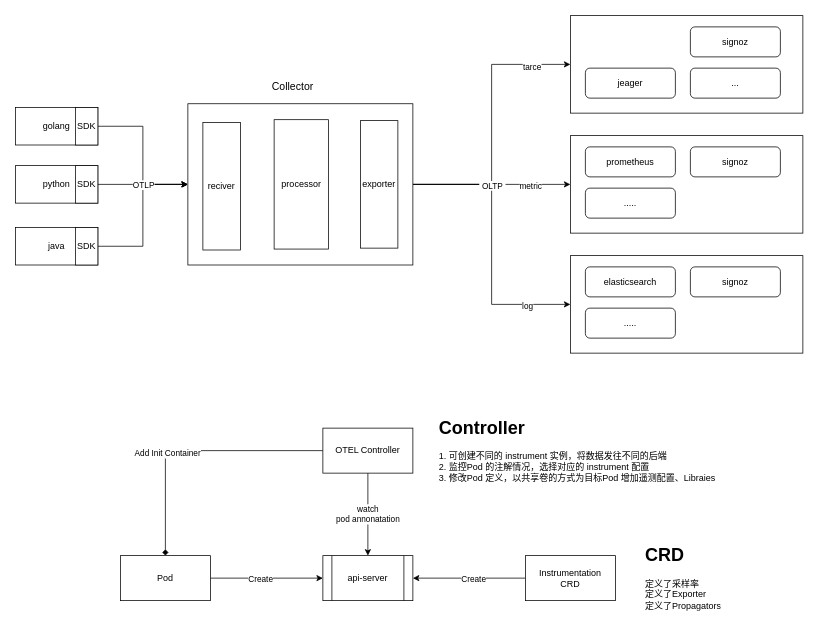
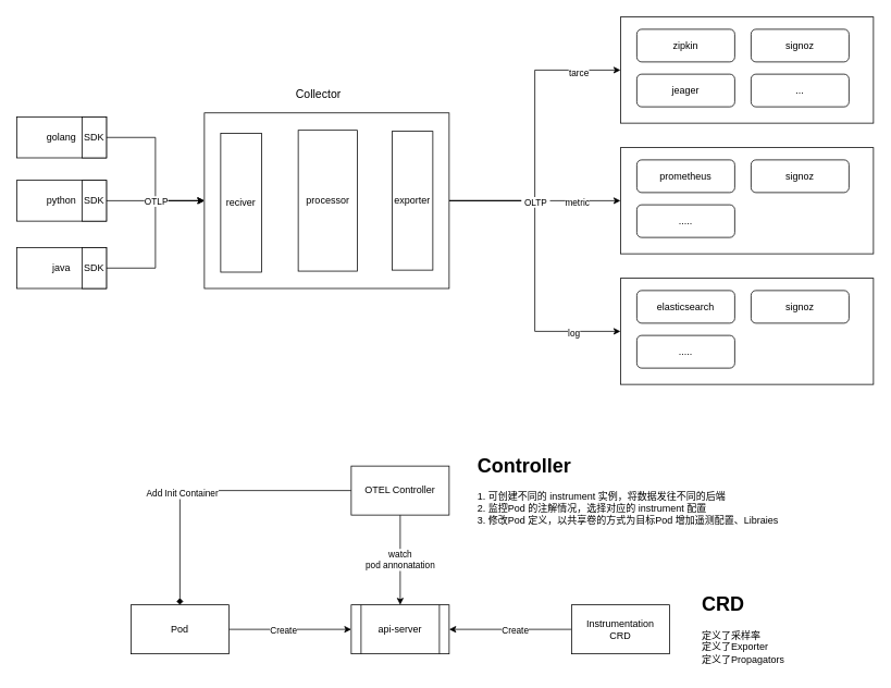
  <mxCell id="0" />
  <mxCell id="1" parent="0" />
  <mxCell id="2" style="edgeStyle=orthogonalEdgeStyle;rounded=0;orthogonalLoop=1;jettySize=auto;html=1;entryX=0;entryY=0.5;entryDx=0;entryDy=0;" parent="1" source="3" target="16" edge="1"><mxGeometry relative="1" as="geometry" /></mxCell>
  <mxCell id="3" value="golang" style="rounded=0;whiteSpace=wrap;html=1;" parent="1" vertex="1"><mxGeometry x="20" y="142.5" width="110" height="50" as="geometry" /></mxCell>
  <mxCell id="4" style="edgeStyle=orthogonalEdgeStyle;rounded=0;orthogonalLoop=1;jettySize=auto;html=1;entryX=0;entryY=0.5;entryDx=0;entryDy=0;" parent="1" source="5" target="16" edge="1"><mxGeometry relative="1" as="geometry" /></mxCell>
  <mxCell id="5" value="python" style="rounded=0;whiteSpace=wrap;html=1;" parent="1" vertex="1"><mxGeometry x="20" y="220" width="110" height="50" as="geometry" /></mxCell>
  <mxCell id="6" style="edgeStyle=orthogonalEdgeStyle;rounded=0;orthogonalLoop=1;jettySize=auto;html=1;entryX=0;entryY=0.5;entryDx=0;entryDy=0;" parent="1" source="8" target="16" edge="1"><mxGeometry relative="1" as="geometry" /></mxCell>
  <mxCell id="7" value="OTLP" style="edgeLabel;html=1;align=center;verticalAlign=middle;resizable=0;points=[];" parent="6" vertex="1" connectable="0"><mxGeometry x="0.403" relative="1" as="geometry"><mxPoint as="offset" /></mxGeometry></mxCell>
  <mxCell id="8" value="java" style="rounded=0;whiteSpace=wrap;html=1;" parent="1" vertex="1"><mxGeometry x="20" y="302.5" width="110" height="50" as="geometry" /></mxCell>
  <mxCell id="9" style="edgeStyle=orthogonalEdgeStyle;rounded=0;orthogonalLoop=1;jettySize=auto;html=1;entryX=0;entryY=0.5;entryDx=0;entryDy=0;" parent="1" source="16" target="21" edge="1"><mxGeometry relative="1" as="geometry"><mxPoint x="675" y="155" as="targetPoint" /></mxGeometry></mxCell>
  <mxCell id="10" value="tarce" style="edgeLabel;html=1;align=center;verticalAlign=middle;resizable=0;points=[];" parent="9" vertex="1" connectable="0"><mxGeometry x="0.719" y="-3" relative="1" as="geometry"><mxPoint as="offset" /></mxGeometry></mxCell>
  <mxCell id="11" style="edgeStyle=orthogonalEdgeStyle;rounded=0;orthogonalLoop=1;jettySize=auto;html=1;entryX=0;entryY=0.5;entryDx=0;entryDy=0;" parent="1" source="16" target="26" edge="1"><mxGeometry relative="1" as="geometry"><mxPoint x="675" y="233.75" as="targetPoint" /></mxGeometry></mxCell>
  <mxCell id="12" value="metric" style="edgeLabel;html=1;align=center;verticalAlign=middle;resizable=0;points=[];" parent="11" vertex="1" connectable="0"><mxGeometry x="0.486" y="-2" relative="1" as="geometry"><mxPoint as="offset" /></mxGeometry></mxCell>
  <mxCell id="13" style="edgeStyle=orthogonalEdgeStyle;rounded=0;orthogonalLoop=1;jettySize=auto;html=1;entryX=0;entryY=0.5;entryDx=0;entryDy=0;" parent="1" source="16" target="30" edge="1"><mxGeometry relative="1" as="geometry"><mxPoint x="675" y="312.5" as="targetPoint" /></mxGeometry></mxCell>
  <mxCell id="14" value="&amp;nbsp;OLTP&amp;nbsp;" style="edgeLabel;html=1;align=center;verticalAlign=middle;resizable=0;points=[];" parent="13" vertex="1" connectable="0"><mxGeometry x="-0.427" relative="1" as="geometry"><mxPoint as="offset" /></mxGeometry></mxCell>
  <mxCell id="15" value="log" style="edgeLabel;html=1;align=center;verticalAlign=middle;resizable=0;points=[];" parent="13" vertex="1" connectable="0"><mxGeometry x="0.686" y="-2" relative="1" as="geometry"><mxPoint as="offset" /></mxGeometry></mxCell>
  <mxCell id="16" value="" style="rounded=0;whiteSpace=wrap;html=1;" parent="1" vertex="1"><mxGeometry x="250" y="137.5" width="300" height="215" as="geometry" /></mxCell>
  <mxCell id="17" value="reciver" style="rounded=0;whiteSpace=wrap;html=1;" parent="1" vertex="1"><mxGeometry x="270" y="162.5" width="50" height="170" as="geometry" /></mxCell>
  <mxCell id="18" value="processor" style="rounded=0;whiteSpace=wrap;html=1;" parent="1" vertex="1"><mxGeometry x="365" y="158.75" width="72.5" height="172.5" as="geometry" /></mxCell>
  <mxCell id="19" value="exporter" style="rounded=0;whiteSpace=wrap;html=1;" parent="1" vertex="1"><mxGeometry x="480" y="160" width="50" height="170" as="geometry" /></mxCell>
  <mxCell id="20" value="&lt;font style=&quot;font-size: 14px;&quot;&gt;Collector&lt;/font&gt;" style="text;html=1;strokeColor=none;fillColor=none;align=center;verticalAlign=middle;whiteSpace=wrap;rounded=0;" parent="1" vertex="1"><mxGeometry x="360" y="100" width="60" height="30" as="geometry" /></mxCell>
  <mxCell id="21" value="" style="rounded=0;whiteSpace=wrap;html=1;" parent="1" vertex="1"><mxGeometry x="760" y="20" width="310" height="130" as="geometry" /></mxCell>
+ <mxCell id="22" value="zipkin" style="rounded=1;whiteSpace=wrap;html=1;" parent="1" vertex="1"><mxGeometry x="780" y="35" width="120" height="40" as="geometry" /></mxCell>
  <mxCell id="23" value="jeager" style="rounded=1;whiteSpace=wrap;html=1;" parent="1" vertex="1"><mxGeometry x="780" y="90" width="120" height="40" as="geometry" /></mxCell>
  <mxCell id="24" value="signoz" style="rounded=1;whiteSpace=wrap;html=1;" parent="1" vertex="1"><mxGeometry x="920" y="35" width="120" height="40" as="geometry" /></mxCell>
  <mxCell id="25" value="..." style="rounded=1;whiteSpace=wrap;html=1;" parent="1" vertex="1"><mxGeometry x="920" y="90" width="120" height="40" as="geometry" /></mxCell>
  <mxCell id="26" value="" style="rounded=0;whiteSpace=wrap;html=1;" parent="1" vertex="1"><mxGeometry x="760" y="180" width="310" height="130" as="geometry" /></mxCell>
  <mxCell id="27" value="prometheus" style="rounded=1;whiteSpace=wrap;html=1;" parent="1" vertex="1"><mxGeometry x="780" y="195" width="120" height="40" as="geometry" /></mxCell>
  <mxCell id="28" value="....." style="rounded=1;whiteSpace=wrap;html=1;" parent="1" vertex="1"><mxGeometry x="780" y="250" width="120" height="40" as="geometry" /></mxCell>
  <mxCell id="29" value="signoz" style="rounded=1;whiteSpace=wrap;html=1;" parent="1" vertex="1"><mxGeometry x="920" y="195" width="120" height="40" as="geometry" /></mxCell>
  <mxCell id="30" value="" style="rounded=0;whiteSpace=wrap;html=1;" parent="1" vertex="1"><mxGeometry x="760" y="340" width="310" height="130" as="geometry" /></mxCell>
  <mxCell id="31" value="elasticsearch" style="rounded=1;whiteSpace=wrap;html=1;" parent="1" vertex="1"><mxGeometry x="780" y="355" width="120" height="40" as="geometry" /></mxCell>
  <mxCell id="32" value="....." style="rounded=1;whiteSpace=wrap;html=1;" parent="1" vertex="1"><mxGeometry x="780" y="410" width="120" height="40" as="geometry" /></mxCell>
  <mxCell id="33" value="signoz" style="rounded=1;whiteSpace=wrap;html=1;" parent="1" vertex="1"><mxGeometry x="920" y="355" width="120" height="40" as="geometry" /></mxCell>
  <mxCell id="34" value="SDK" style="rounded=0;whiteSpace=wrap;html=1;" parent="1" vertex="1"><mxGeometry x="100" y="142.5" width="30" height="50" as="geometry" /></mxCell>
  <mxCell id="35" value="SDK" style="rounded=0;whiteSpace=wrap;html=1;" parent="1" vertex="1"><mxGeometry x="100" y="220" width="30" height="50" as="geometry" /></mxCell>
  <mxCell id="36" value="SDK" style="rounded=0;whiteSpace=wrap;html=1;" parent="1" vertex="1"><mxGeometry x="100" y="302.5" width="30" height="50" as="geometry" /></mxCell>
  <mxCell id="37" value="watch&lt;br&gt;pod annonatation" style="edgeStyle=orthogonalEdgeStyle;rounded=0;orthogonalLoop=1;jettySize=auto;html=1;" edge="1" parent="1" source="40" target="47"><mxGeometry relative="1" as="geometry" /></mxCell>
  <mxCell id="38" style="edgeStyle=orthogonalEdgeStyle;rounded=0;orthogonalLoop=1;jettySize=auto;html=1;endArrow=diamond;" edge="1" parent="1" source="40" target="46"><mxGeometry relative="1" as="geometry" /></mxCell>
  <mxCell id="39" value="Add Init Container" style="edgeLabel;html=1;align=center;verticalAlign=middle;resizable=0;points=[];" vertex="1" connectable="0" parent="38"><mxGeometry x="0.217" y="2" relative="1" as="geometry"><mxPoint as="offset" /></mxGeometry></mxCell>
  <mxCell id="40" value="OTEL Controller" style="rounded=0;whiteSpace=wrap;html=1;" vertex="1" parent="1"><mxGeometry x="430" y="570" width="120" height="60" as="geometry" /></mxCell>
  <mxCell id="41" style="edgeStyle=orthogonalEdgeStyle;rounded=0;orthogonalLoop=1;jettySize=auto;html=1;entryX=1;entryY=0.5;entryDx=0;entryDy=0;" edge="1" parent="1" source="43" target="47"><mxGeometry relative="1" as="geometry" /></mxCell>
  <mxCell id="42" value="Create" style="edgeLabel;html=1;align=center;verticalAlign=middle;resizable=0;points=[];" vertex="1" connectable="0" parent="41"><mxGeometry x="0.227" y="5" relative="1" as="geometry"><mxPoint x="22" y="-5" as="offset" /></mxGeometry></mxCell>
  <mxCell id="43" value="Instrumentation&lt;br&gt;CRD" style="rounded=0;whiteSpace=wrap;html=1;" vertex="1" parent="1"><mxGeometry x="700" y="740" width="120" height="60" as="geometry" /></mxCell>
  <mxCell id="44" style="edgeStyle=orthogonalEdgeStyle;rounded=0;orthogonalLoop=1;jettySize=auto;html=1;entryX=0;entryY=0.5;entryDx=0;entryDy=0;" edge="1" parent="1" source="46" target="47"><mxGeometry relative="1" as="geometry" /></mxCell>
  <mxCell id="45" value="Create" style="edgeLabel;html=1;align=center;verticalAlign=middle;resizable=0;points=[];" vertex="1" connectable="0" parent="44"><mxGeometry x="-0.12" y="1" relative="1" as="geometry"><mxPoint y="1" as="offset" /></mxGeometry></mxCell>
  <mxCell id="46" value="Pod" style="rounded=0;whiteSpace=wrap;html=1;" vertex="1" parent="1"><mxGeometry x="160" y="740" width="120" height="60" as="geometry" /></mxCell>
  <mxCell id="47" value="api-server" style="shape=process;whiteSpace=wrap;html=1;backgroundOutline=1;" vertex="1" parent="1"><mxGeometry x="430" y="740" width="120" height="60" as="geometry" /></mxCell>
  <mxCell id="48" value="&lt;h1&gt;CRD&lt;/h1&gt;&lt;div&gt;定义了采样率&lt;/div&gt;&lt;div&gt;定义了Exporter&lt;/div&gt;&lt;div&gt;定义了Propagators&lt;/div&gt;" style="text;html=1;strokeColor=none;fillColor=none;spacing=5;spacingTop=-20;whiteSpace=wrap;overflow=hidden;rounded=0;" vertex="1" parent="1"><mxGeometry x="855" y="720" width="190" height="100" as="geometry" /></mxCell>
  <mxCell id="49" value="&lt;h1&gt;Controller&lt;/h1&gt;&lt;div&gt;1. 可创建不同的 instrument 实例，将数据发往不同的后端&lt;/div&gt;&lt;div&gt;2. 监控Pod 的注解情况，选择对应的 instrument 配置&lt;/div&gt;&lt;div&gt;3. 修改Pod 定义，以共享卷的方式为目标Pod 增加遥测配置、Libraies&lt;/div&gt;" style="text;html=1;strokeColor=none;fillColor=none;spacing=5;spacingTop=-20;whiteSpace=wrap;overflow=hidden;rounded=0;" vertex="1" parent="1"><mxGeometry x="580" y="550" width="400" height="100" as="geometry" /></mxCell>
